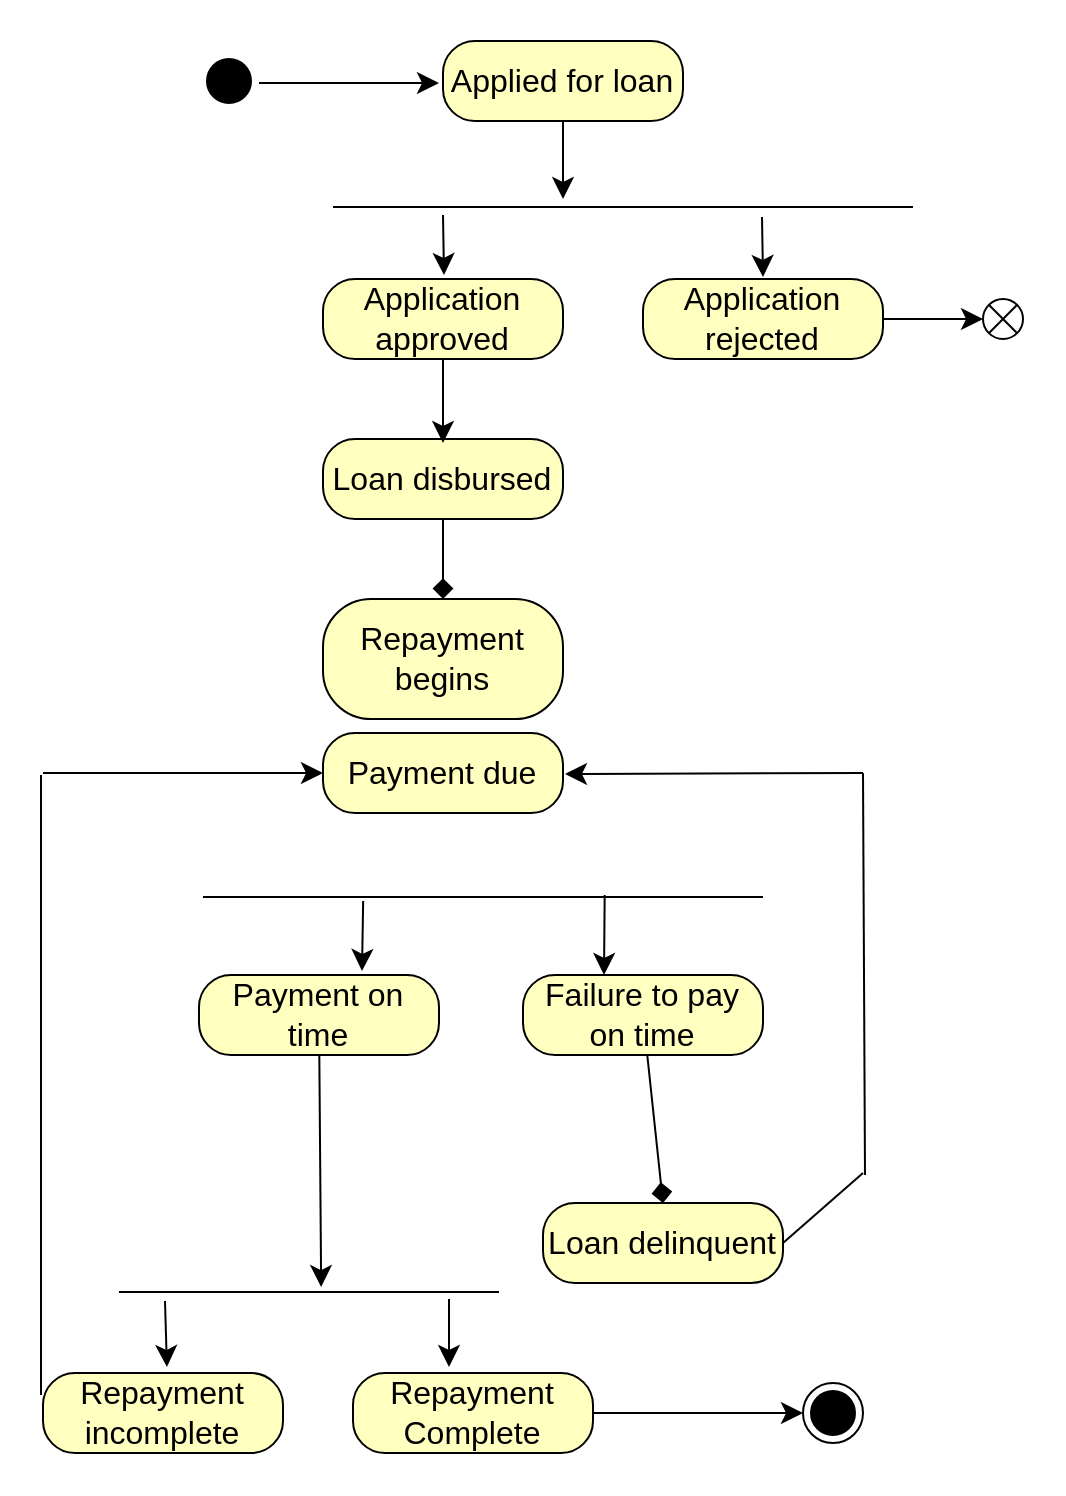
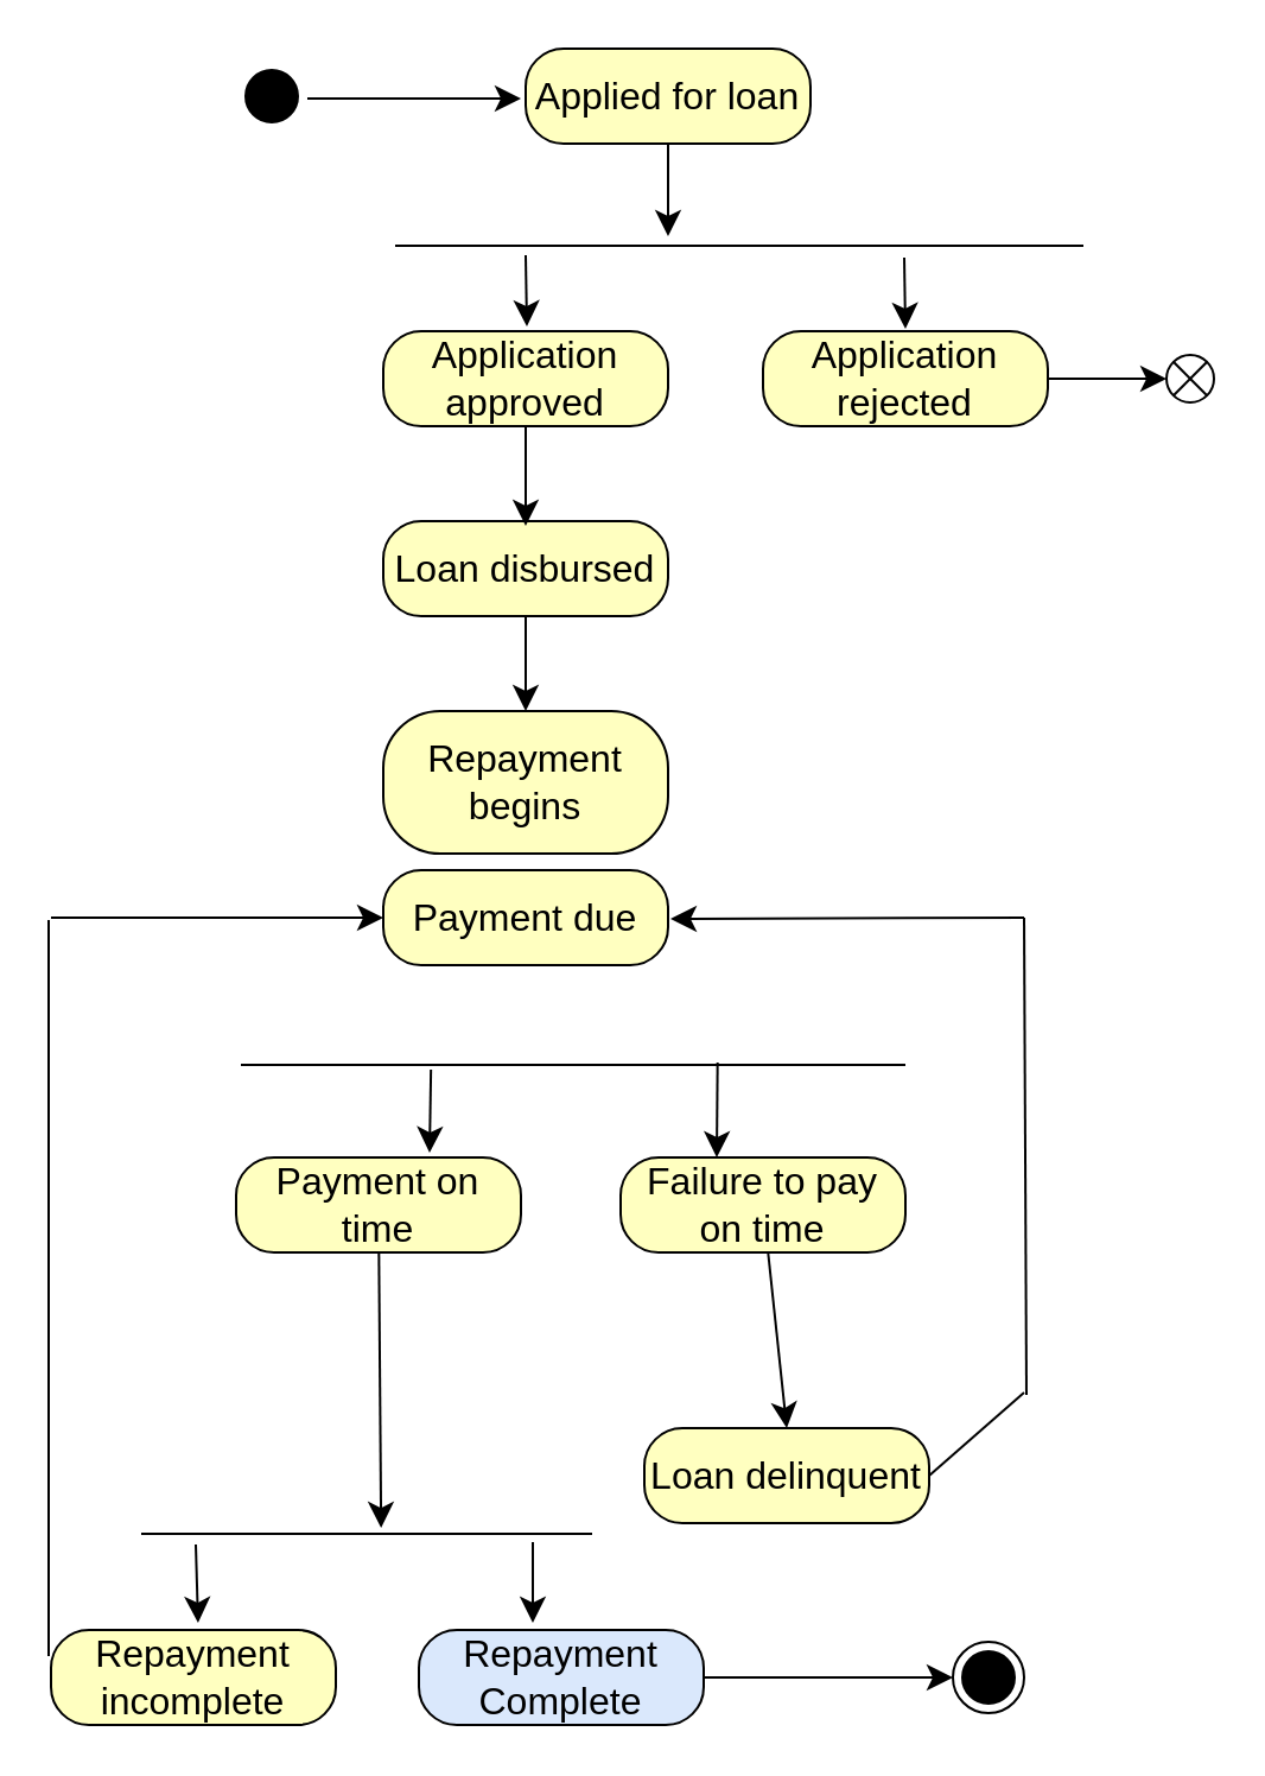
  <mxCell id="0" />
  <mxCell id="1" parent="0" />
  <mxCell id="2" style="edgeStyle=none;curved=1;rounded=0;orthogonalLoop=1;jettySize=auto;html=1;fontSize=12;startSize=8;endSize=8;strokeColor=#000000;" parent="1" edge="1"><mxGeometry relative="1" as="geometry"><mxPoint x="129" y="41" as="sourcePoint" /><mxPoint x="219" y="41" as="targetPoint" /></mxGeometry></mxCell>
  <mxCell id="3" value="" style="ellipse;html=1;shape=startState;fillColor=#000000;strokeColor=#000000;fontSize=16;" parent="1" vertex="1"><mxGeometry x="99" y="25" width="30" height="30" as="geometry" /></mxCell>
  <mxCell id="4" style="edgeStyle=none;curved=1;rounded=0;orthogonalLoop=1;jettySize=auto;html=1;exitX=0.5;exitY=1;exitDx=0;exitDy=0;fontSize=12;startSize=8;endSize=8;strokeColor=#000000;" parent="1" source="5" edge="1"><mxGeometry relative="1" as="geometry"><mxPoint x="281" y="99" as="targetPoint" /></mxGeometry></mxCell>
  <mxCell id="5" value="Applied for loan" style="rounded=1;whiteSpace=wrap;html=1;arcSize=40;fontColor=#000000;fillColor=#ffffc0;strokeColor=#000000;fontSize=16;" parent="1" vertex="1"><mxGeometry x="221" y="20" width="120" height="40" as="geometry" /></mxCell>
- <mxCell id="6" value="" style="edgeStyle=none;curved=1;rounded=0;orthogonalLoop=1;jettySize=auto;html=1;fontSize=12;startSize=8;endSize=8;strokeColor=#000000;endArrow=diamond;" parent="1" source="7" target="11" edge="1"><mxGeometry relative="1" as="geometry" /></mxCell>
+ <mxCell id="6" value="" style="edgeStyle=none;curved=1;rounded=0;orthogonalLoop=1;jettySize=auto;html=1;fontSize=12;startSize=8;endSize=8;strokeColor=#000000;" parent="1" source="7" target="11" edge="1"><mxGeometry relative="1" as="geometry" /></mxCell>
  <mxCell id="7" value="Application approved" style="rounded=1;whiteSpace=wrap;html=1;arcSize=40;fontColor=#000000;fillColor=#ffffc0;strokeColor=#000000;fontSize=16;" parent="1" vertex="1"><mxGeometry x="161" y="139" width="120" height="40" as="geometry" /></mxCell>
  <mxCell id="8" style="edgeStyle=none;curved=1;rounded=0;orthogonalLoop=1;jettySize=auto;html=1;fontSize=12;startSize=8;endSize=8;strokeColor=#000000;" parent="1" source="9" target="18" edge="1"><mxGeometry relative="1" as="geometry"><mxPoint x="501" y="159" as="targetPoint" /></mxGeometry></mxCell>
  <mxCell id="9" value="Application rejected" style="rounded=1;whiteSpace=wrap;html=1;arcSize=40;fontColor=#000000;fillColor=#ffffc0;strokeColor=#000000;fontSize=16;" parent="1" vertex="1"><mxGeometry x="321" y="139" width="120" height="40" as="geometry" /></mxCell>
  <mxCell id="10" value="Loan disbursed" style="rounded=1;whiteSpace=wrap;html=1;arcSize=40;fontColor=#000000;fillColor=#ffffc0;strokeColor=#000000;fontSize=16;" parent="1" vertex="1"><mxGeometry x="161" y="219" width="120" height="40" as="geometry" /></mxCell>
  <mxCell id="11" value="Repayment begins" style="rounded=1;whiteSpace=wrap;html=1;arcSize=40;fontColor=#000000;fillColor=#ffffc0;strokeColor=#000000;fontSize=16;" parent="1" vertex="1"><mxGeometry x="161" y="299" width="120" height="60" as="geometry" /></mxCell>
  <mxCell id="12" value="" style="ellipse;html=1;shape=endState;fillColor=#000000;strokeColor=#000000;fontSize=16;" parent="1" vertex="1"><mxGeometry x="401" y="691" width="30" height="30" as="geometry" /></mxCell>
  <mxCell id="13" style="edgeStyle=none;curved=1;rounded=0;orthogonalLoop=1;jettySize=auto;html=1;entryX=0.532;entryY=0.273;entryDx=0;entryDy=0;entryPerimeter=0;fontSize=12;startSize=8;endSize=8;strokeColor=#000000;" parent="1" source="14" target="30" edge="1"><mxGeometry relative="1" as="geometry" /></mxCell>
  <mxCell id="14" value="Payment on time" style="rounded=1;whiteSpace=wrap;html=1;arcSize=40;fontColor=#000000;fillColor=#ffffc0;strokeColor=#000000;fontSize=16;" parent="1" vertex="1"><mxGeometry x="99" y="487" width="120" height="40" as="geometry" /></mxCell>
- <mxCell id="15" style="edgeStyle=none;curved=1;rounded=0;orthogonalLoop=1;jettySize=auto;html=1;entryX=0.5;entryY=0;entryDx=0;entryDy=0;fontSize=12;startSize=8;endSize=8;strokeColor=#000000;endArrow=diamond;" parent="1" source="16" target="28" edge="1"><mxGeometry relative="1" as="geometry" /></mxCell>
+ <mxCell id="15" style="edgeStyle=none;curved=1;rounded=0;orthogonalLoop=1;jettySize=auto;html=1;entryX=0.5;entryY=0;entryDx=0;entryDy=0;fontSize=12;startSize=8;endSize=8;strokeColor=#000000;" parent="1" source="16" target="28" edge="1"><mxGeometry relative="1" as="geometry" /></mxCell>
  <mxCell id="16" value="Failure to pay on time" style="rounded=1;whiteSpace=wrap;html=1;arcSize=40;fontColor=#000000;fillColor=#ffffc0;strokeColor=#000000;fontSize=16;" parent="1" vertex="1"><mxGeometry x="261" y="487" width="120" height="40" as="geometry" /></mxCell>
  <mxCell id="17" value="" style="line;strokeWidth=1;fillColor=none;align=left;verticalAlign=middle;spacingTop=-1;spacingLeft=3;spacingRight=3;rotatable=0;labelPosition=right;points=[];portConstraint=eastwest;strokeColor=#000000;fontSize=16;" parent="1" vertex="1"><mxGeometry x="166" y="99" width="290" height="8" as="geometry" /></mxCell>
  <mxCell id="18" value="" style="shape=sumEllipse;perimeter=ellipsePerimeter;whiteSpace=wrap;html=1;backgroundOutline=1;fontSize=16;strokeColor=#000000;" parent="1" vertex="1"><mxGeometry x="491" y="149" width="20" height="20" as="geometry" /></mxCell>
  <mxCell id="19" value="" style="endArrow=classic;html=1;rounded=0;fontSize=12;startSize=8;endSize=8;curved=1;strokeColor=#000000;" parent="1" edge="1"><mxGeometry width="50" height="50" relative="1" as="geometry"><mxPoint x="221" y="181" as="sourcePoint" /><mxPoint x="221" y="221" as="targetPoint" /></mxGeometry></mxCell>
  <mxCell id="20" value="" style="endArrow=classic;html=1;rounded=0;fontSize=12;startSize=8;endSize=8;curved=1;strokeColor=#000000;" parent="1" edge="1"><mxGeometry width="50" height="50" relative="1" as="geometry"><mxPoint x="380.5" y="108" as="sourcePoint" /><mxPoint x="381" y="138" as="targetPoint" /></mxGeometry></mxCell>
  <mxCell id="21" value="" style="endArrow=classic;html=1;rounded=0;fontSize=12;startSize=8;endSize=8;curved=1;strokeColor=#000000;" parent="1" edge="1"><mxGeometry width="50" height="50" relative="1" as="geometry"><mxPoint x="221" y="107" as="sourcePoint" /><mxPoint x="221.5" y="137" as="targetPoint" /></mxGeometry></mxCell>
  <mxCell id="22" value="" style="edgeStyle=none;curved=1;rounded=0;orthogonalLoop=1;jettySize=auto;html=1;fontSize=12;startSize=8;endSize=8;exitX=0.803;exitY=0.375;exitDx=0;exitDy=0;exitPerimeter=0;strokeColor=#000000;" parent="1" edge="1"><mxGeometry relative="1" as="geometry"><mxPoint x="301.84" y="447" as="sourcePoint" /><mxPoint x="301.5" y="487" as="targetPoint" /></mxGeometry></mxCell>
  <mxCell id="23" value="" style="line;strokeWidth=1;fillColor=none;align=left;verticalAlign=middle;spacingTop=-1;spacingLeft=3;spacingRight=3;rotatable=0;labelPosition=right;points=[];portConstraint=eastwest;strokeColor=#000000;fontSize=16;" parent="1" vertex="1"><mxGeometry x="101" y="444" width="280" height="8" as="geometry" /></mxCell>
  <mxCell id="24" value="" style="endArrow=classic;html=1;rounded=0;fontSize=12;startSize=8;endSize=8;curved=1;exitX=0.286;exitY=0.75;exitDx=0;exitDy=0;exitPerimeter=0;strokeColor=#000000;" parent="1" source="23" edge="1"><mxGeometry width="50" height="50" relative="1" as="geometry"><mxPoint x="180" y="455" as="sourcePoint" /><mxPoint x="180.5" y="485" as="targetPoint" /></mxGeometry></mxCell>
  <mxCell id="25" value="Payment due" style="rounded=1;whiteSpace=wrap;html=1;arcSize=40;fontColor=#000000;fillColor=#ffffc0;strokeColor=#000000;fontSize=16;" parent="1" vertex="1"><mxGeometry x="161" y="366" width="120" height="40" as="geometry" /></mxCell>
  <mxCell id="26" style="edgeStyle=none;curved=1;rounded=0;orthogonalLoop=1;jettySize=auto;html=1;entryX=0;entryY=0.5;entryDx=0;entryDy=0;fontSize=12;startSize=8;endSize=8;strokeColor=#000000;" parent="1" source="27" target="12" edge="1"><mxGeometry relative="1" as="geometry" /></mxCell>
- <mxCell id="27" value="Repayment Complete" style="rounded=1;whiteSpace=wrap;html=1;arcSize=40;fontColor=#000000;fillColor=#ffffc0;strokeColor=#000000;fontSize=16;" parent="1" vertex="1"><mxGeometry x="176" y="686" width="120" height="40" as="geometry" /></mxCell>
+ <mxCell id="27" value="Repayment Complete" style="rounded=1;whiteSpace=wrap;html=1;arcSize=40;fontColor=#000000;fillColor=#dae8fc;strokeColor=#000000;fontSize=16;" parent="1" vertex="1"><mxGeometry x="176" y="686" width="120" height="40" as="geometry" /></mxCell>
  <mxCell id="28" value="Loan delinquent" style="rounded=1;whiteSpace=wrap;html=1;arcSize=40;fontColor=#000000;fillColor=#ffffc0;strokeColor=#000000;fontSize=16;" parent="1" vertex="1"><mxGeometry x="271" y="601" width="120" height="40" as="geometry" /></mxCell>
  <mxCell id="29" value="" style="edgeStyle=none;curved=1;rounded=0;orthogonalLoop=1;jettySize=auto;html=1;fontSize=12;startSize=8;endSize=8;entryX=0.4;entryY=-0.075;entryDx=0;entryDy=0;entryPerimeter=0;strokeColor=#000000;" parent="1" target="27" edge="1"><mxGeometry relative="1" as="geometry"><mxPoint x="224" y="649" as="sourcePoint" /><mxPoint x="223.5" y="679" as="targetPoint" /></mxGeometry></mxCell>
  <mxCell id="30" value="" style="line;strokeWidth=1;fillColor=none;align=left;verticalAlign=middle;spacingTop=-1;spacingLeft=3;spacingRight=3;rotatable=0;labelPosition=right;points=[];portConstraint=eastwest;strokeColor=#000000;fontSize=16;" parent="1" vertex="1"><mxGeometry x="59" y="640" width="190" height="11" as="geometry" /></mxCell>
  <mxCell id="31" value="" style="endArrow=classic;html=1;rounded=0;fontSize=12;startSize=8;endSize=8;curved=1;entryX=0.433;entryY=-0.075;entryDx=0;entryDy=0;entryPerimeter=0;strokeColor=#000000;" parent="1" edge="1"><mxGeometry width="50" height="50" relative="1" as="geometry"><mxPoint x="82" y="650" as="sourcePoint" /><mxPoint x="82.96" y="683" as="targetPoint" /></mxGeometry></mxCell>
  <mxCell id="32" value="Repayment incomplete" style="rounded=1;whiteSpace=wrap;html=1;arcSize=40;fontColor=#000000;fillColor=#ffffc0;strokeColor=#000000;fontSize=16;" parent="1" vertex="1"><mxGeometry x="21" y="686" width="120" height="40" as="geometry" /></mxCell>
  <mxCell id="33" value="" style="endArrow=none;html=1;rounded=0;fontSize=12;startSize=8;endSize=8;curved=1;strokeColor=#000000;" parent="1" edge="1"><mxGeometry width="50" height="50" relative="1" as="geometry"><mxPoint x="20" y="697" as="sourcePoint" /><mxPoint x="20" y="387" as="targetPoint" /></mxGeometry></mxCell>
  <mxCell id="34" value="" style="endArrow=classic;html=1;rounded=0;fontSize=12;startSize=8;endSize=8;curved=1;entryX=0;entryY=0.5;entryDx=0;entryDy=0;strokeColor=#000000;" parent="1" target="25" edge="1"><mxGeometry width="50" height="50" relative="1" as="geometry"><mxPoint x="21" y="386" as="sourcePoint" /><mxPoint x="61" y="339" as="targetPoint" /></mxGeometry></mxCell>
  <mxCell id="35" value="" style="endArrow=none;html=1;rounded=0;fontSize=12;startSize=8;endSize=8;curved=1;exitX=1;exitY=0.5;exitDx=0;exitDy=0;strokeColor=#000000;" parent="1" source="28" edge="1"><mxGeometry width="50" height="50" relative="1" as="geometry"><mxPoint x="410" y="606" as="sourcePoint" /><mxPoint x="431" y="586" as="targetPoint" /></mxGeometry></mxCell>
  <mxCell id="36" value="" style="endArrow=none;html=1;rounded=0;fontSize=12;startSize=8;endSize=8;curved=1;strokeColor=#000000;" parent="1" edge="1"><mxGeometry width="50" height="50" relative="1" as="geometry"><mxPoint x="432" y="587" as="sourcePoint" /><mxPoint x="431" y="386" as="targetPoint" /></mxGeometry></mxCell>
  <mxCell id="37" value="" style="endArrow=classic;html=1;rounded=0;fontSize=12;startSize=8;endSize=8;curved=1;strokeColor=#000000;" parent="1" edge="1"><mxGeometry width="50" height="50" relative="1" as="geometry"><mxPoint x="431" y="386" as="sourcePoint" /><mxPoint x="282" y="386.5" as="targetPoint" /></mxGeometry></mxCell>
